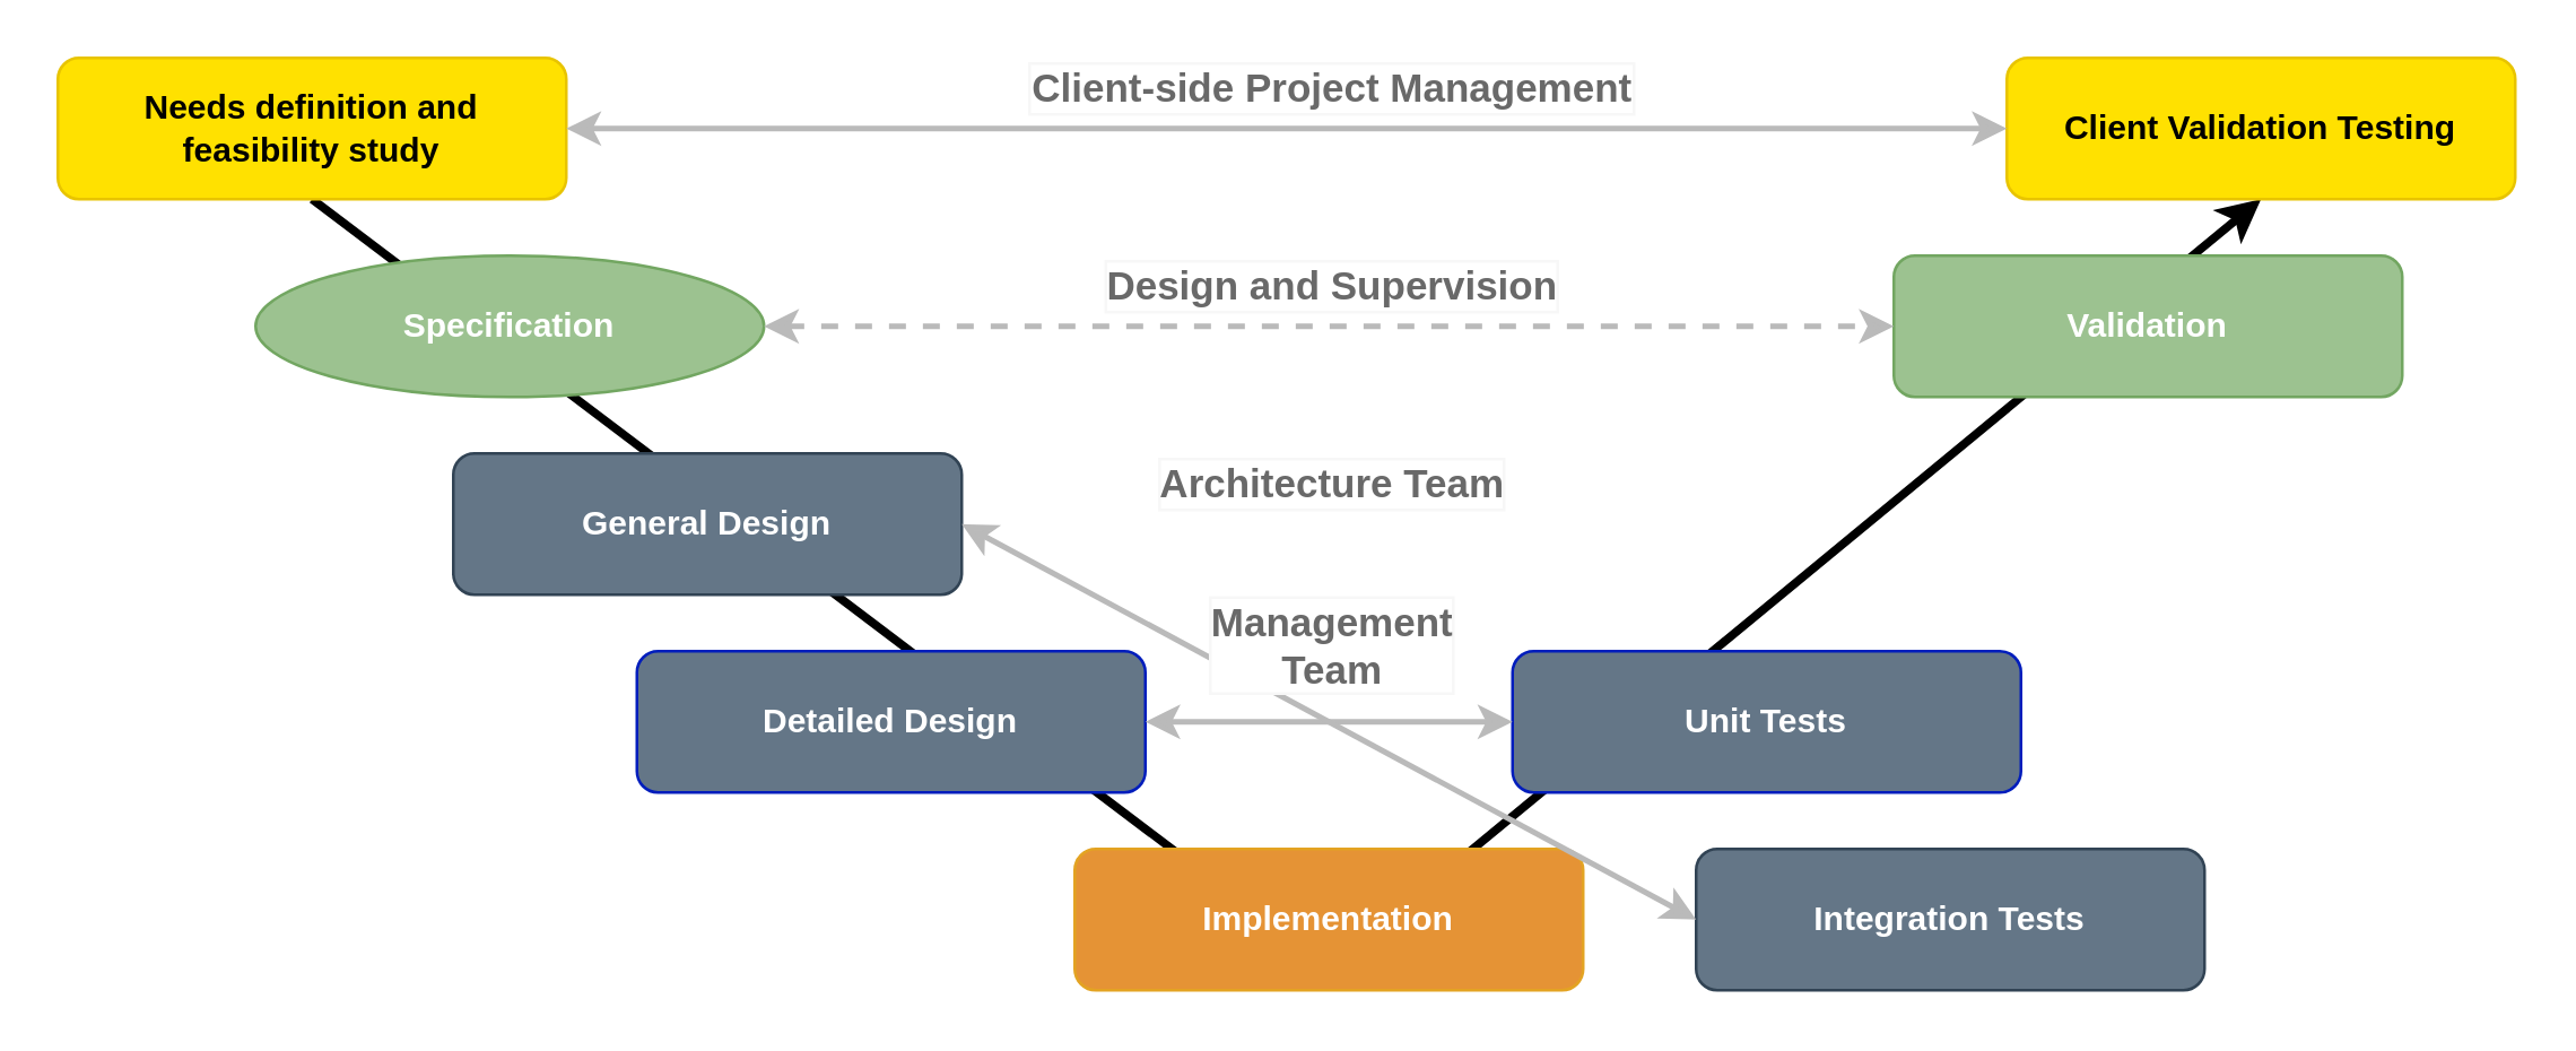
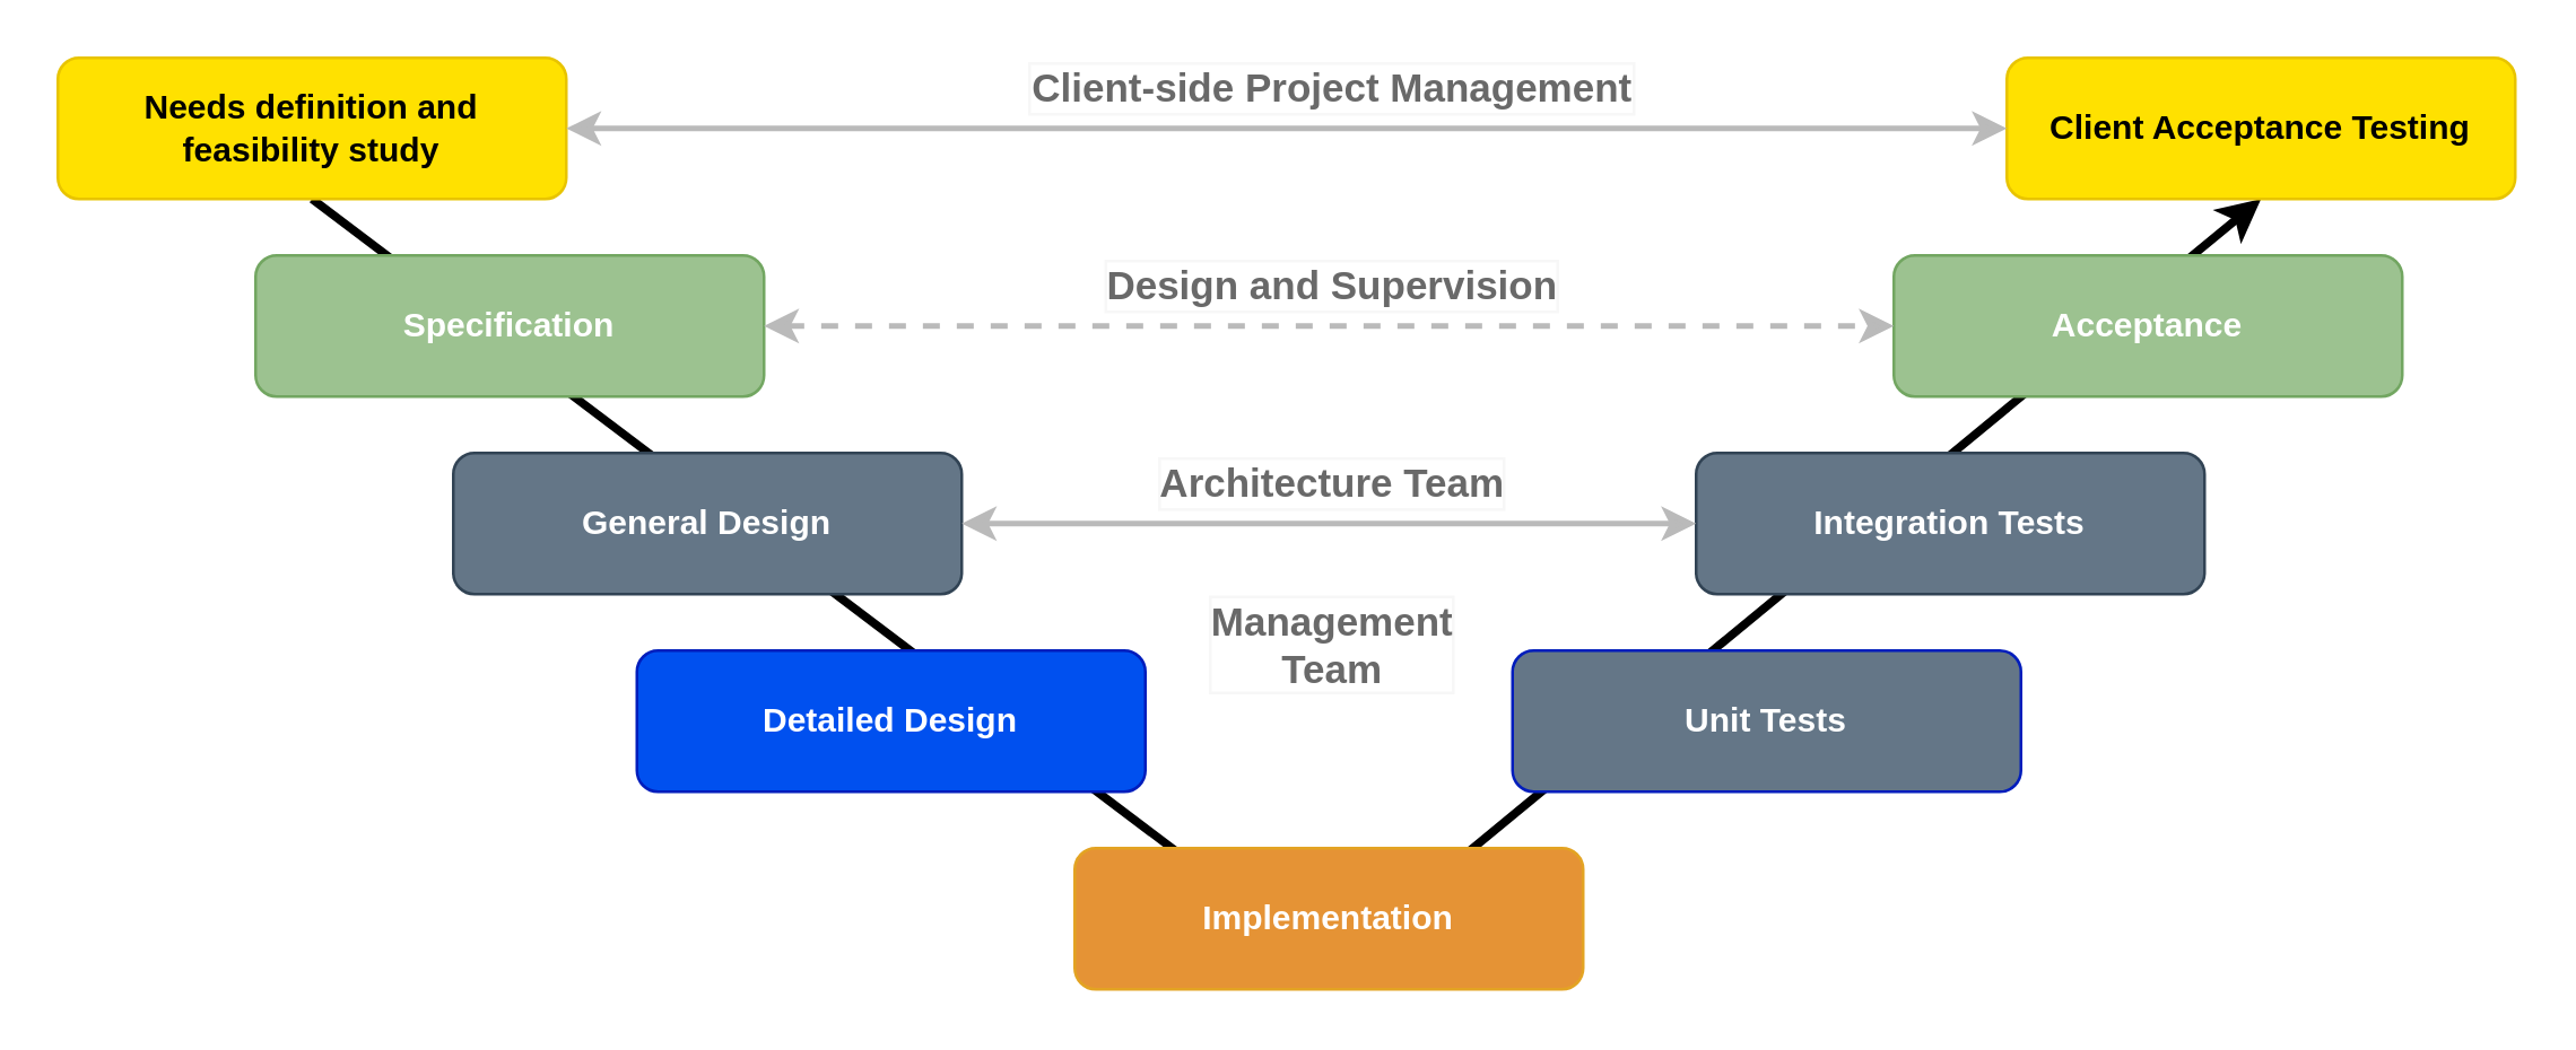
  <mxCell id="0" />
  <mxCell id="1" parent="0" />
  <mxCell id="2" value="" style="endArrow=none;html=1;rounded=0;strokeWidth=3;fontSize=14;entryX=0.5;entryY=1;entryDx=0;entryDy=0;exitX=0.5;exitY=1;exitDx=0;exitDy=0;startArrow=classic;startFill=1;" parent="1" source="11" target="3" edge="1"><mxGeometry width="50" height="50" relative="1" as="geometry"><mxPoint x="800" y="82" as="sourcePoint" /><mxPoint x="110" y="82" as="targetPoint" /><Array as="points"><mxPoint x="470" y="342" /></Array></mxGeometry></mxCell>
  <mxCell id="3" value="&lt;b&gt;Needs definition and&lt;br&gt;feasibility study&lt;/b&gt;" style="rounded=1;whiteSpace=wrap;html=1;strokeColor=#E8C400;fillColor=#FFE100;fontColor=#000000;" parent="1" vertex="1"><mxGeometry x="20" y="20" width="180" height="50" as="geometry" /></mxCell>
- <mxCell id="4" value="Specification" style="ellipse;whiteSpace=wrap;html=1;strokeColor=#72A661;fillColor=#9CC290;fontColor=#ffffff;fontStyle=1;" parent="1" vertex="1"><mxGeometry x="90" y="90" width="180" height="50" as="geometry" /></mxCell>
+ <mxCell id="4" value="Specification" style="rounded=1;whiteSpace=wrap;html=1;strokeColor=#72A661;fillColor=#9CC290;fontColor=#ffffff;fontStyle=1" parent="1" vertex="1"><mxGeometry x="90" y="90" width="180" height="50" as="geometry" /></mxCell>
  <mxCell id="5" value="General Design" style="rounded=1;whiteSpace=wrap;html=1;strokeColor=#314354;fillColor=#647687;fontColor=#ffffff;fontStyle=1" parent="1" vertex="1"><mxGeometry x="160" y="160" width="180" height="50" as="geometry" /></mxCell>
- <mxCell id="6" value="Detailed Design" style="rounded=1;whiteSpace=wrap;html=1;strokeColor=#001DBC;fillColor=#647687;fontColor=#ffffff;fontStyle=1;" parent="1" vertex="1"><mxGeometry x="225" y="230" width="180" height="50" as="geometry" /></mxCell>
+ <mxCell id="6" value="Detailed Design" style="rounded=1;whiteSpace=wrap;html=1;strokeColor=#001DBC;fillColor=#0050ef;fontColor=#ffffff;fontStyle=1" parent="1" vertex="1"><mxGeometry x="225" y="230" width="180" height="50" as="geometry" /></mxCell>
  <mxCell id="7" value="&lt;b&gt;Implementation&lt;/b&gt;" style="rounded=1;whiteSpace=wrap;html=1;strokeColor=#E3A322;fillColor=#E59335;fontColor=#ffffff;" parent="1" vertex="1"><mxGeometry x="380" y="300" width="180" height="50" as="geometry" /></mxCell>
  <mxCell id="8" value="Unit Tests" style="rounded=1;whiteSpace=wrap;html=1;strokeColor=#001DBC;fillColor=#647687;fontColor=#ffffff;fontStyle=1;" parent="1" vertex="1"><mxGeometry x="535" y="230" width="180" height="50" as="geometry" /></mxCell>
- <mxCell id="9" value="Integration Tests" style="rounded=1;whiteSpace=wrap;html=1;strokeColor=#314354;fillColor=#647687;fontColor=#ffffff;fontStyle=1" parent="1" vertex="1"><mxGeometry x="600" y="300" width="180" height="50" as="geometry" /></mxCell>
- <mxCell id="10" value="Validation" style="rounded=1;whiteSpace=wrap;html=1;strokeColor=#72A661;fillColor=#9CC290;fontColor=#ffffff;fontStyle=1" parent="1" vertex="1"><mxGeometry x="670" y="90" width="180" height="50" as="geometry" /></mxCell>
- <mxCell id="11" value="&lt;b&gt;Client Validation Testing&lt;/b&gt;" style="rounded=1;whiteSpace=wrap;html=1;strokeColor=#E8C400;fillColor=#FFE100;fontColor=#000000;" parent="1" vertex="1"><mxGeometry x="710" y="20" width="180" height="50" as="geometry" /></mxCell>
- <mxCell id="12" value="" style="endArrow=classic;startArrow=classic;html=1;rounded=0;exitX=1;exitY=0.5;exitDx=0;exitDy=0;entryX=0;entryY=0.5;entryDx=0;entryDy=0;strokeWidth=2;strokeColor=#BABABA;" parent="1" source="6" target="8" edge="1"><mxGeometry width="50" height="50" relative="1" as="geometry"><mxPoint x="490" y="150" as="sourcePoint" /><mxPoint x="540" y="100" as="targetPoint" /></mxGeometry></mxCell>
+ <mxCell id="9" value="Integration Tests" style="rounded=1;whiteSpace=wrap;html=1;strokeColor=#314354;fillColor=#647687;fontColor=#ffffff;fontStyle=1" parent="1" vertex="1"><mxGeometry x="600" y="160" width="180" height="50" as="geometry" /></mxCell>
+ <mxCell id="10" value="Acceptance" style="rounded=1;whiteSpace=wrap;html=1;strokeColor=#72A661;fillColor=#9CC290;fontColor=#ffffff;fontStyle=1" parent="1" vertex="1"><mxGeometry x="670" y="90" width="180" height="50" as="geometry" /></mxCell>
+ <mxCell id="11" value="&lt;b&gt;Client Acceptance Testing&lt;/b&gt;" style="rounded=1;whiteSpace=wrap;html=1;strokeColor=#E8C400;fillColor=#FFE100;fontColor=#000000;" parent="1" vertex="1"><mxGeometry x="710" y="20" width="180" height="50" as="geometry" /></mxCell>
  <mxCell id="13" value="" style="endArrow=classic;startArrow=classic;html=1;rounded=0;exitX=1;exitY=0.5;exitDx=0;exitDy=0;entryX=0;entryY=0.5;entryDx=0;entryDy=0;strokeWidth=2;strokeColor=#BABABA;" parent="1" source="5" target="9" edge="1"><mxGeometry width="50" height="50" relative="1" as="geometry"><mxPoint x="415" y="184.5" as="sourcePoint" /><mxPoint x="545" y="184.5" as="targetPoint" /></mxGeometry></mxCell>
  <mxCell id="14" value="" style="endArrow=classic;startArrow=classic;html=1;rounded=0;exitX=1;exitY=0.5;exitDx=0;exitDy=0;entryX=0;entryY=0.5;entryDx=0;entryDy=0;strokeWidth=2;strokeColor=#BABABA;dashed=1;" parent="1" source="4" target="10" edge="1"><mxGeometry width="50" height="50" relative="1" as="geometry"><mxPoint x="360" y="114.5" as="sourcePoint" /><mxPoint x="620" y="114.5" as="targetPoint" /></mxGeometry></mxCell>
  <mxCell id="15" value="&lt;font style=&quot;font-size: 14px;&quot;&gt;&lt;b&gt;Design and Supervision&lt;/b&gt;&lt;/font&gt;" style="edgeLabel;html=1;align=center;verticalAlign=middle;resizable=0;points=[];labelBorderColor=#F7F7F7;spacing=8;spacingLeft=0;labelBackgroundColor=default;fontColor=#696969;" parent="14" vertex="1" connectable="0"><mxGeometry x="-0.293" relative="1" as="geometry"><mxPoint x="59" y="-15" as="offset" /></mxGeometry></mxCell>
  <mxCell id="16" value="" style="endArrow=classic;startArrow=classic;html=1;rounded=0;exitX=1;exitY=0.5;exitDx=0;exitDy=0;entryX=0;entryY=0.5;entryDx=0;entryDy=0;strokeWidth=2;strokeColor=#BABABA;" parent="1" source="3" target="11" edge="1"><mxGeometry width="50" height="50" relative="1" as="geometry"><mxPoint x="270" y="44.5" as="sourcePoint" /><mxPoint x="670" y="44.5" as="targetPoint" /></mxGeometry></mxCell>
  <mxCell id="17" value="&lt;font style=&quot;font-size: 14px;&quot;&gt;&lt;b&gt;Client-side Project Management&lt;/b&gt;&lt;/font&gt;" style="edgeLabel;html=1;align=center;verticalAlign=middle;resizable=0;points=[];labelBorderColor=#F7F7F7;spacing=8;spacingLeft=0;labelBackgroundColor=default;fontColor=#696969;" parent="16" vertex="1" connectable="0"><mxGeometry x="-0.293" relative="1" as="geometry"><mxPoint x="90" y="-15" as="offset" /></mxGeometry></mxCell>
  <mxCell id="18" value="&lt;span style=&quot;font-size: 14px;&quot;&gt;&lt;b&gt;Architecture Team&lt;/b&gt;&lt;/span&gt;" style="edgeLabel;html=1;align=center;verticalAlign=middle;resizable=0;points=[];labelBorderColor=#F7F7F7;spacing=8;spacingLeft=0;labelBackgroundColor=default;fontColor=#696969;" parent="1" vertex="1" connectable="0"><mxGeometry x="470" y="170" as="geometry" /></mxCell>
  <mxCell id="19" value="&lt;span style=&quot;font-size: 14px;&quot;&gt;&lt;b&gt;Management&lt;br&gt;Team&lt;br&gt;&lt;/b&gt;&lt;/span&gt;" style="edgeLabel;html=1;align=center;verticalAlign=middle;resizable=0;points=[];labelBorderColor=#F7F7F7;spacing=8;spacingLeft=0;labelBackgroundColor=default;fontColor=#696969;" parent="1" vertex="1" connectable="0"><mxGeometry x="470" y="227" as="geometry" /></mxCell>
